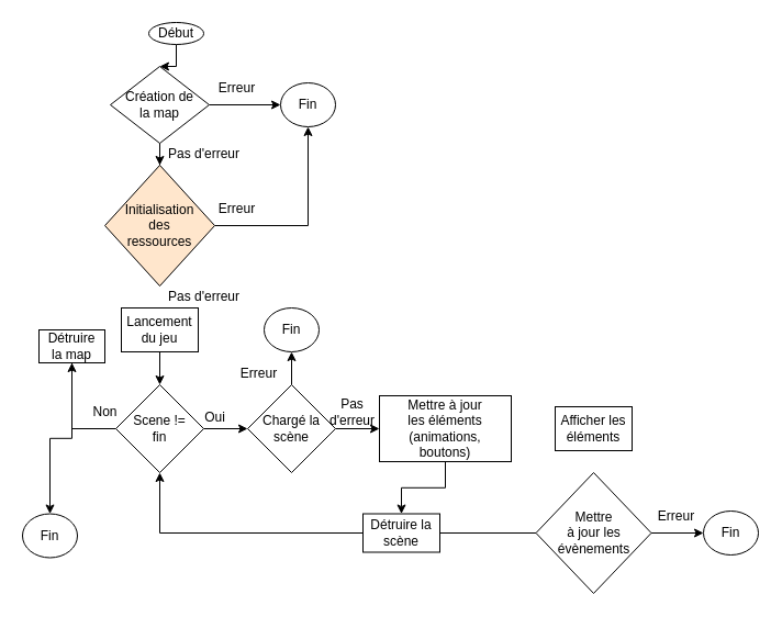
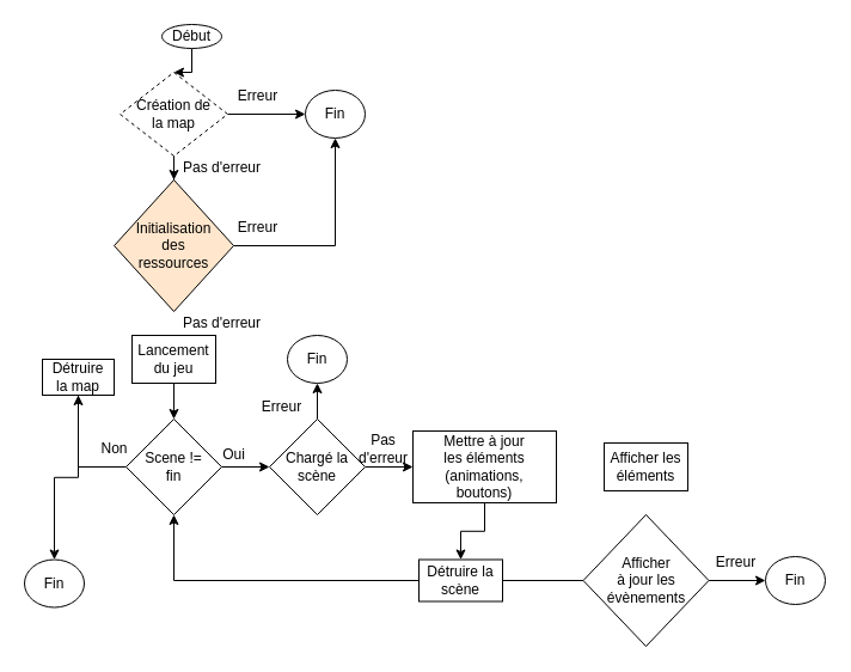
  <mxCell id="0" />
  <mxCell id="1" parent="0" />
  <mxCell id="2" value="" style="edgeStyle=orthogonalEdgeStyle;rounded=0;orthogonalLoop=1;jettySize=auto;html=1;" edge="1" parent="1" source="3" target="6"><mxGeometry relative="1" as="geometry" /></mxCell>
  <mxCell id="3" value="Début" style="ellipse;whiteSpace=wrap;html=1;" vertex="1" parent="1"><mxGeometry x="135" y="20" width="50" height="20" as="geometry" /></mxCell>
  <mxCell id="4" value="" style="edgeStyle=orthogonalEdgeStyle;rounded=0;orthogonalLoop=1;jettySize=auto;html=1;" edge="1" parent="1" source="6" target="8"><mxGeometry relative="1" as="geometry" /></mxCell>
  <mxCell id="5" value="" style="edgeStyle=orthogonalEdgeStyle;rounded=0;orthogonalLoop=1;jettySize=auto;html=1;" edge="1" parent="1" source="6" target="28"><mxGeometry relative="1" as="geometry" /></mxCell>
- <mxCell id="6" value="Création de&lt;br&gt;la map" style="rhombus;whiteSpace=wrap;html=1;" vertex="1" parent="1"><mxGeometry x="100" y="60" width="90" height="70" as="geometry" /></mxCell>
+ <mxCell id="6" value="Création de&lt;br&gt;la map" style="rhombus;whiteSpace=wrap;html=1;dashed=1;" vertex="1" parent="1"><mxGeometry x="100" y="60" width="90" height="70" as="geometry" /></mxCell>
  <mxCell id="7" style="edgeStyle=orthogonalEdgeStyle;rounded=0;orthogonalLoop=1;jettySize=auto;html=1;entryX=0.5;entryY=1;entryDx=0;entryDy=0;" edge="1" parent="1" source="8" target="28"><mxGeometry relative="1" as="geometry" /></mxCell>
  <mxCell id="8" value="Initialisation&lt;br&gt;des&lt;br&gt;ressources" style="rhombus;whiteSpace=wrap;html=1;fillColor=#ffe6cc;" vertex="1" parent="1"><mxGeometry x="95" y="150" width="100" height="110" as="geometry" /></mxCell>
  <mxCell id="9" value="" style="edgeStyle=orthogonalEdgeStyle;rounded=0;orthogonalLoop=1;jettySize=auto;html=1;exitX=0.5;exitY=1;exitDx=0;exitDy=0;" edge="1" parent="1" source="22" target="21"><mxGeometry relative="1" as="geometry"><mxPoint x="215" y="320" as="sourcePoint" /></mxGeometry></mxCell>
  <mxCell id="10" value="" style="edgeStyle=orthogonalEdgeStyle;rounded=0;orthogonalLoop=1;jettySize=auto;html=1;" edge="1" parent="1" source="12" target="14"><mxGeometry relative="1" as="geometry" /></mxCell>
  <mxCell id="11" value="" style="edgeStyle=orthogonalEdgeStyle;rounded=0;orthogonalLoop=1;jettySize=auto;html=1;" edge="1" parent="1" source="12" target="34"><mxGeometry relative="1" as="geometry" /></mxCell>
  <mxCell id="12" value="Chargé la&lt;br&gt;scène" style="rhombus;whiteSpace=wrap;html=1;" vertex="1" parent="1"><mxGeometry x="225" y="350" width="80" height="80" as="geometry" /></mxCell>
  <mxCell id="13" value="" style="edgeStyle=orthogonalEdgeStyle;rounded=0;orthogonalLoop=1;jettySize=auto;html=1;" edge="1" parent="1" source="14" target="23"><mxGeometry relative="1" as="geometry" /></mxCell>
  <mxCell id="14" value="Mettre à jour&lt;br&gt;les éléments (animations,&lt;br&gt;boutons)" style="whiteSpace=wrap;html=1;" vertex="1" parent="1"><mxGeometry x="345" y="360" width="120" height="60" as="geometry" /></mxCell>
  <mxCell id="15" value="Afficher les&lt;br&gt;éléments" style="whiteSpace=wrap;html=1;" vertex="1" parent="1"><mxGeometry x="505" y="370" width="70" height="40" as="geometry" /></mxCell>
  <mxCell id="16" style="edgeStyle=orthogonalEdgeStyle;rounded=0;orthogonalLoop=1;jettySize=auto;html=1;entryX=0.5;entryY=1;entryDx=0;entryDy=0;" edge="1" parent="1" source="18" target="21"><mxGeometry relative="1" as="geometry" /></mxCell>
  <mxCell id="17" value="" style="edgeStyle=orthogonalEdgeStyle;rounded=0;orthogonalLoop=1;jettySize=auto;html=1;" edge="1" parent="1" source="18" target="27"><mxGeometry relative="1" as="geometry" /></mxCell>
- <mxCell id="18" value="Mettre&lt;br&gt;à jour les&lt;br&gt;évènements" style="rhombus;whiteSpace=wrap;html=1;" vertex="1" parent="1"><mxGeometry x="487.5" y="430" width="105" height="110" as="geometry" /></mxCell>
+ <mxCell id="18" value="Afficher&lt;br&gt;à jour les&lt;br&gt;évènements" style="rhombus;whiteSpace=wrap;html=1;" vertex="1" parent="1"><mxGeometry x="487.5" y="430" width="105" height="110" as="geometry" /></mxCell>
  <mxCell id="19" value="" style="edgeStyle=orthogonalEdgeStyle;rounded=0;orthogonalLoop=1;jettySize=auto;html=1;" edge="1" parent="1" source="21" target="12"><mxGeometry relative="1" as="geometry" /></mxCell>
  <mxCell id="20" value="" style="edgeStyle=orthogonalEdgeStyle;rounded=0;orthogonalLoop=1;jettySize=auto;html=1;" edge="1" parent="1" source="21" target="26"><mxGeometry relative="1" as="geometry" /></mxCell>
  <mxCell id="21" value="Scene !=&lt;br&gt;fin" style="rhombus;whiteSpace=wrap;html=1;" vertex="1" parent="1"><mxGeometry x="105" y="350" width="80" height="80" as="geometry" /></mxCell>
  <mxCell id="22" value="Lancement&lt;br&gt;du jeu" style="whiteSpace=wrap;html=1;" vertex="1" parent="1"><mxGeometry x="110" y="280" width="70" height="40" as="geometry" /></mxCell>
- <mxCell id="23" value="Détruire la scène" style="whiteSpace=wrap;html=1;" vertex="1" parent="1"><mxGeometry x="330" y="467.5" width="70" height="35" as="geometry" /></mxCell>
+ <mxCell id="23" value="Détruire la scène" style="whiteSpace=wrap;html=1;" vertex="1" parent="1"><mxGeometry x="350" y="467.5" width="70" height="35" as="geometry" /></mxCell>
  <mxCell id="24" value="Fin" style="ellipse;whiteSpace=wrap;html=1;" vertex="1" parent="1"><mxGeometry x="20" y="467.5" width="50" height="40" as="geometry" /></mxCell>
  <mxCell id="25" value="" style="edgeStyle=orthogonalEdgeStyle;rounded=0;orthogonalLoop=1;jettySize=auto;html=1;" edge="1" parent="1" source="26" target="24"><mxGeometry relative="1" as="geometry" /></mxCell>
  <mxCell id="26" value="Détruire&lt;br&gt;la map" style="whiteSpace=wrap;html=1;" vertex="1" parent="1"><mxGeometry x="35" y="300" width="60" height="30" as="geometry" /></mxCell>
  <mxCell id="27" value="Fin" style="ellipse;whiteSpace=wrap;html=1;" vertex="1" parent="1"><mxGeometry x="640" y="465" width="50" height="40" as="geometry" /></mxCell>
  <mxCell id="28" value="Fin" style="ellipse;whiteSpace=wrap;html=1;" vertex="1" parent="1"><mxGeometry x="255" y="75" width="50" height="40" as="geometry" /></mxCell>
  <mxCell id="29" value="Erreur" style="text;html=1;align=center;verticalAlign=middle;resizable=0;points=[];autosize=1;" vertex="1" parent="1"><mxGeometry x="190" y="70" width="50" height="20" as="geometry" /></mxCell>
  <mxCell id="30" value="Pas d'erreur" style="text;html=1;align=center;verticalAlign=middle;resizable=0;points=[];autosize=1;" vertex="1" parent="1"><mxGeometry x="145" y="130" width="80" height="20" as="geometry" /></mxCell>
  <mxCell id="31" value="Erreur" style="text;html=1;align=center;verticalAlign=middle;resizable=0;points=[];autosize=1;" vertex="1" parent="1"><mxGeometry x="190" y="180" width="50" height="20" as="geometry" /></mxCell>
  <mxCell id="32" value="Pas d'erreur" style="text;html=1;align=center;verticalAlign=middle;resizable=0;points=[];autosize=1;" vertex="1" parent="1"><mxGeometry x="145" y="260" width="80" height="20" as="geometry" /></mxCell>
  <mxCell id="33" value="Oui" style="text;html=1;align=center;verticalAlign=middle;resizable=0;points=[];autosize=1;" vertex="1" parent="1"><mxGeometry x="180" y="370" width="30" height="20" as="geometry" /></mxCell>
  <mxCell id="34" value="Fin" style="ellipse;whiteSpace=wrap;html=1;" vertex="1" parent="1"><mxGeometry x="240" y="280" width="50" height="40" as="geometry" /></mxCell>
  <mxCell id="35" value="Erreur" style="text;html=1;align=center;verticalAlign=middle;resizable=0;points=[];autosize=1;" vertex="1" parent="1"><mxGeometry x="210" y="330" width="50" height="20" as="geometry" /></mxCell>
  <mxCell id="36" value="Pas&lt;br&gt;d'erreur" style="text;html=1;align=center;verticalAlign=middle;resizable=0;points=[];autosize=1;" vertex="1" parent="1"><mxGeometry x="290" y="360" width="60" height="30" as="geometry" /></mxCell>
  <mxCell id="37" value="Erreur" style="text;html=1;align=center;verticalAlign=middle;resizable=0;points=[];autosize=1;" vertex="1" parent="1"><mxGeometry x="590" y="460" width="50" height="20" as="geometry" /></mxCell>
  <mxCell id="38" value="Non" style="text;html=1;align=center;verticalAlign=middle;resizable=0;points=[];autosize=1;" vertex="1" parent="1"><mxGeometry x="75" y="365" width="40" height="20" as="geometry" /></mxCell>
